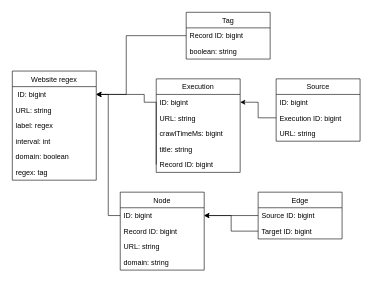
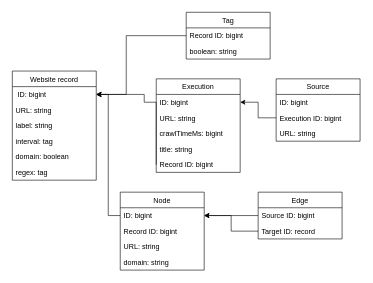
  <mxCell id="0" />
  <mxCell id="1" parent="0" />
- <mxCell id="2" value="Website regex" style="swimlane;fontStyle=0;childLayout=stackLayout;horizontal=1;startSize=26;fillColor=none;horizontalStack=0;resizeParent=1;resizeParentMax=0;resizeLast=0;collapsible=1;marginBottom=0;" vertex="1" parent="1"><mxGeometry x="20" y="118" width="140" height="182" as="geometry" /></mxCell>
+ <mxCell id="2" value="Website record" style="swimlane;fontStyle=0;childLayout=stackLayout;horizontal=1;startSize=26;fillColor=none;horizontalStack=0;resizeParent=1;resizeParentMax=0;resizeLast=0;collapsible=1;marginBottom=0;" vertex="1" parent="1"><mxGeometry x="20" y="118" width="140" height="182" as="geometry" /></mxCell>
  <mxCell id="3" value=" ID: bigint" style="text;strokeColor=none;fillColor=none;align=left;verticalAlign=top;spacingLeft=4;spacingRight=4;overflow=hidden;rotatable=0;points=[[0,0.5],[1,0.5]];portConstraint=eastwest;" vertex="1" parent="2"><mxGeometry y="26" width="140" height="26" as="geometry" /></mxCell>
  <mxCell id="4" value="URL: string" style="text;strokeColor=none;fillColor=none;align=left;verticalAlign=top;spacingLeft=4;spacingRight=4;overflow=hidden;rotatable=0;points=[[0,0.5],[1,0.5]];portConstraint=eastwest;" vertex="1" parent="2"><mxGeometry y="52" width="140" height="26" as="geometry" /></mxCell>
- <mxCell id="5" value="label: regex" style="text;strokeColor=none;fillColor=none;align=left;verticalAlign=top;spacingLeft=4;spacingRight=4;overflow=hidden;rotatable=0;points=[[0,0.5],[1,0.5]];portConstraint=eastwest;" vertex="1" parent="2"><mxGeometry y="78" width="140" height="26" as="geometry" /></mxCell>
- <mxCell id="6" value="interval: int" style="text;strokeColor=none;fillColor=none;align=left;verticalAlign=top;spacingLeft=4;spacingRight=4;overflow=hidden;rotatable=0;points=[[0,0.5],[1,0.5]];portConstraint=eastwest;" vertex="1" parent="2"><mxGeometry y="104" width="140" height="26" as="geometry" /></mxCell>
+ <mxCell id="5" value="label: string" style="text;strokeColor=none;fillColor=none;align=left;verticalAlign=top;spacingLeft=4;spacingRight=4;overflow=hidden;rotatable=0;points=[[0,0.5],[1,0.5]];portConstraint=eastwest;" vertex="1" parent="2"><mxGeometry y="78" width="140" height="26" as="geometry" /></mxCell>
+ <mxCell id="6" value="interval: tag" style="text;strokeColor=none;fillColor=none;align=left;verticalAlign=top;spacingLeft=4;spacingRight=4;overflow=hidden;rotatable=0;points=[[0,0.5],[1,0.5]];portConstraint=eastwest;" vertex="1" parent="2"><mxGeometry y="104" width="140" height="26" as="geometry" /></mxCell>
  <mxCell id="7" value="domain: boolean" style="text;strokeColor=none;fillColor=none;align=left;verticalAlign=top;spacingLeft=4;spacingRight=4;overflow=hidden;rotatable=0;points=[[0,0.5],[1,0.5]];portConstraint=eastwest;" vertex="1" parent="2"><mxGeometry y="130" width="140" height="26" as="geometry" /></mxCell>
  <mxCell id="8" value="regex: tag" style="text;strokeColor=none;fillColor=none;align=left;verticalAlign=top;spacingLeft=4;spacingRight=4;overflow=hidden;rotatable=0;points=[[0,0.5],[1,0.5]];portConstraint=eastwest;" vertex="1" parent="2"><mxGeometry y="156" width="140" height="26" as="geometry" /></mxCell>
  <mxCell id="9" value="Execution" style="swimlane;fontStyle=0;childLayout=stackLayout;horizontal=1;startSize=26;fillColor=none;horizontalStack=0;resizeParent=1;resizeParentMax=0;resizeLast=0;collapsible=1;marginBottom=0;" vertex="1" parent="1"><mxGeometry x="260" y="131" width="140" height="156" as="geometry" /></mxCell>
  <mxCell id="10" value="ID: bigint" style="text;strokeColor=none;fillColor=none;align=left;verticalAlign=top;spacingLeft=4;spacingRight=4;overflow=hidden;rotatable=0;points=[[0,0.5],[1,0.5]];portConstraint=eastwest;" vertex="1" parent="9"><mxGeometry y="26" width="140" height="26" as="geometry" /></mxCell>
  <mxCell id="11" value="URL: string" style="text;strokeColor=none;fillColor=none;align=left;verticalAlign=top;spacingLeft=4;spacingRight=4;overflow=hidden;rotatable=0;points=[[0,0.5],[1,0.5]];portConstraint=eastwest;" vertex="1" parent="9"><mxGeometry y="52" width="140" height="26" as="geometry" /></mxCell>
  <mxCell id="12" value="crawlTimeMs: bigint" style="text;strokeColor=none;fillColor=none;align=left;verticalAlign=top;spacingLeft=4;spacingRight=4;overflow=hidden;rotatable=0;points=[[0,0.5],[1,0.5]];portConstraint=eastwest;" vertex="1" parent="9"><mxGeometry y="78" width="140" height="26" as="geometry" /></mxCell>
  <mxCell id="13" value="title: string" style="text;strokeColor=none;fillColor=none;align=left;verticalAlign=top;spacingLeft=4;spacingRight=4;overflow=hidden;rotatable=0;points=[[0,0.5],[1,0.5]];portConstraint=eastwest;" vertex="1" parent="9"><mxGeometry y="104" width="140" height="26" as="geometry" /></mxCell>
  <mxCell id="14" value="Record ID: bigint" style="text;strokeColor=none;fillColor=none;align=left;verticalAlign=top;spacingLeft=4;spacingRight=4;overflow=hidden;rotatable=0;points=[[0,0.5],[1,0.5]];portConstraint=eastwest;" vertex="1" parent="9"><mxGeometry y="130" width="140" height="26" as="geometry" /></mxCell>
  <mxCell id="15" value="Tag" style="swimlane;fontStyle=0;childLayout=stackLayout;horizontal=1;startSize=26;fillColor=none;horizontalStack=0;resizeParent=1;resizeParentMax=0;resizeLast=0;collapsible=1;marginBottom=0;" vertex="1" parent="1"><mxGeometry x="310" y="20" width="140" height="78" as="geometry" /></mxCell>
  <mxCell id="16" value="Record ID: bigint" style="text;strokeColor=none;fillColor=none;align=left;verticalAlign=top;spacingLeft=4;spacingRight=4;overflow=hidden;rotatable=0;points=[[0,0.5],[1,0.5]];portConstraint=eastwest;" vertex="1" parent="15"><mxGeometry y="26" width="140" height="26" as="geometry" /></mxCell>
  <mxCell id="17" value="boolean: string" style="text;strokeColor=none;fillColor=none;align=left;verticalAlign=top;spacingLeft=4;spacingRight=4;overflow=hidden;rotatable=0;points=[[0,0.5],[1,0.5]];portConstraint=eastwest;" vertex="1" parent="15"><mxGeometry y="52" width="140" height="26" as="geometry" /></mxCell>
  <mxCell id="18" style="edgeStyle=orthogonalEdgeStyle;rounded=0;orthogonalLoop=1;jettySize=auto;html=1;exitX=0;exitY=0.5;exitDx=0;exitDy=0;entryX=1;entryY=0.5;entryDx=0;entryDy=0;" edge="1" parent="1" source="14" target="3"><mxGeometry relative="1" as="geometry"><Array as="points"><mxPoint x="260" y="170" /><mxPoint x="240" y="170" /><mxPoint x="240" y="157" /></Array></mxGeometry></mxCell>
  <mxCell id="19" value="Source" style="swimlane;fontStyle=0;childLayout=stackLayout;horizontal=1;startSize=26;fillColor=none;horizontalStack=0;resizeParent=1;resizeParentMax=0;resizeLast=0;collapsible=1;marginBottom=0;" vertex="1" parent="1"><mxGeometry x="460" y="131" width="140" height="104" as="geometry" /></mxCell>
  <mxCell id="20" value="ID: bigint" style="text;strokeColor=none;fillColor=none;align=left;verticalAlign=top;spacingLeft=4;spacingRight=4;overflow=hidden;rotatable=0;points=[[0,0.5],[1,0.5]];portConstraint=eastwest;" vertex="1" parent="19"><mxGeometry y="26" width="140" height="26" as="geometry" /></mxCell>
  <mxCell id="21" value="Execution ID: bigint" style="text;strokeColor=none;fillColor=none;align=left;verticalAlign=top;spacingLeft=4;spacingRight=4;overflow=hidden;rotatable=0;points=[[0,0.5],[1,0.5]];portConstraint=eastwest;" vertex="1" parent="19"><mxGeometry y="52" width="140" height="26" as="geometry" /></mxCell>
  <mxCell id="22" value="URL: string" style="text;strokeColor=none;fillColor=none;align=left;verticalAlign=top;spacingLeft=4;spacingRight=4;overflow=hidden;rotatable=0;points=[[0,0.5],[1,0.5]];portConstraint=eastwest;" vertex="1" parent="19"><mxGeometry y="78" width="140" height="26" as="geometry" /></mxCell>
  <mxCell id="23" style="edgeStyle=orthogonalEdgeStyle;rounded=0;orthogonalLoop=1;jettySize=auto;html=1;exitX=0;exitY=0.5;exitDx=0;exitDy=0;entryX=1;entryY=0.5;entryDx=0;entryDy=0;" edge="1" parent="1" source="21" target="10"><mxGeometry relative="1" as="geometry" /></mxCell>
  <mxCell id="24" value="Node" style="swimlane;fontStyle=0;childLayout=stackLayout;horizontal=1;startSize=26;fillColor=none;horizontalStack=0;resizeParent=1;resizeParentMax=0;resizeLast=0;collapsible=1;marginBottom=0;" vertex="1" parent="1"><mxGeometry x="200" y="320" width="140" height="130" as="geometry" /></mxCell>
  <mxCell id="25" value="ID: bigint" style="text;strokeColor=none;fillColor=none;align=left;verticalAlign=top;spacingLeft=4;spacingRight=4;overflow=hidden;rotatable=0;points=[[0,0.5],[1,0.5]];portConstraint=eastwest;" vertex="1" parent="24"><mxGeometry y="26" width="140" height="26" as="geometry" /></mxCell>
  <mxCell id="26" value="Record ID: bigint" style="text;strokeColor=none;fillColor=none;align=left;verticalAlign=top;spacingLeft=4;spacingRight=4;overflow=hidden;rotatable=0;points=[[0,0.5],[1,0.5]];portConstraint=eastwest;" vertex="1" parent="24"><mxGeometry y="52" width="140" height="26" as="geometry" /></mxCell>
  <mxCell id="27" value="URL: string" style="text;strokeColor=none;fillColor=none;align=left;verticalAlign=top;spacingLeft=4;spacingRight=4;overflow=hidden;rotatable=0;points=[[0,0.5],[1,0.5]];portConstraint=eastwest;" vertex="1" parent="24"><mxGeometry y="78" width="140" height="26" as="geometry" /></mxCell>
  <mxCell id="28" value="domain: string" style="text;strokeColor=none;fillColor=none;align=left;verticalAlign=top;spacingLeft=4;spacingRight=4;overflow=hidden;rotatable=0;points=[[0,0.5],[1,0.5]];portConstraint=eastwest;" vertex="1" parent="24"><mxGeometry y="104" width="140" height="26" as="geometry" /></mxCell>
  <mxCell id="29" style="edgeStyle=orthogonalEdgeStyle;rounded=0;orthogonalLoop=1;jettySize=auto;html=1;exitX=0;exitY=0.5;exitDx=0;exitDy=0;entryX=1;entryY=0.5;entryDx=0;entryDy=0;" edge="1" parent="1" source="25" target="3"><mxGeometry relative="1" as="geometry" /></mxCell>
  <mxCell id="30" value="Edge" style="swimlane;fontStyle=0;childLayout=stackLayout;horizontal=1;startSize=26;fillColor=none;horizontalStack=0;resizeParent=1;resizeParentMax=0;resizeLast=0;collapsible=1;marginBottom=0;" vertex="1" parent="1"><mxGeometry x="430" y="320" width="140" height="78" as="geometry" /></mxCell>
  <mxCell id="31" value="Source ID: bigint" style="text;strokeColor=none;fillColor=none;align=left;verticalAlign=top;spacingLeft=4;spacingRight=4;overflow=hidden;rotatable=0;points=[[0,0.5],[1,0.5]];portConstraint=eastwest;" vertex="1" parent="30"><mxGeometry y="26" width="140" height="26" as="geometry" /></mxCell>
- <mxCell id="32" value="Target ID: bigint" style="text;strokeColor=none;fillColor=none;align=left;verticalAlign=top;spacingLeft=4;spacingRight=4;overflow=hidden;rotatable=0;points=[[0,0.5],[1,0.5]];portConstraint=eastwest;" vertex="1" parent="30"><mxGeometry y="52" width="140" height="26" as="geometry" /></mxCell>
+ <mxCell id="32" value="Target ID: record" style="text;strokeColor=none;fillColor=none;align=left;verticalAlign=top;spacingLeft=4;spacingRight=4;overflow=hidden;rotatable=0;points=[[0,0.5],[1,0.5]];portConstraint=eastwest;" vertex="1" parent="30"><mxGeometry y="52" width="140" height="26" as="geometry" /></mxCell>
  <mxCell id="33" style="edgeStyle=orthogonalEdgeStyle;rounded=0;orthogonalLoop=1;jettySize=auto;html=1;exitX=0;exitY=0.5;exitDx=0;exitDy=0;entryX=1;entryY=0.5;entryDx=0;entryDy=0;" edge="1" parent="1" source="31" target="25"><mxGeometry relative="1" as="geometry" /></mxCell>
  <mxCell id="34" style="edgeStyle=orthogonalEdgeStyle;rounded=0;orthogonalLoop=1;jettySize=auto;html=1;exitX=0;exitY=0.5;exitDx=0;exitDy=0;entryX=1;entryY=0.5;entryDx=0;entryDy=0;" edge="1" parent="1" source="32" target="25"><mxGeometry relative="1" as="geometry"><mxPoint x="370" y="210" as="targetPoint" /></mxGeometry></mxCell>
  <mxCell id="35" style="edgeStyle=orthogonalEdgeStyle;rounded=0;orthogonalLoop=1;jettySize=auto;html=1;exitX=0;exitY=0.5;exitDx=0;exitDy=0;entryX=1;entryY=0.5;entryDx=0;entryDy=0;" edge="1" parent="1" source="16" target="3"><mxGeometry relative="1" as="geometry"><Array as="points"><mxPoint x="210" y="59" /><mxPoint x="210" y="157" /></Array></mxGeometry></mxCell>
